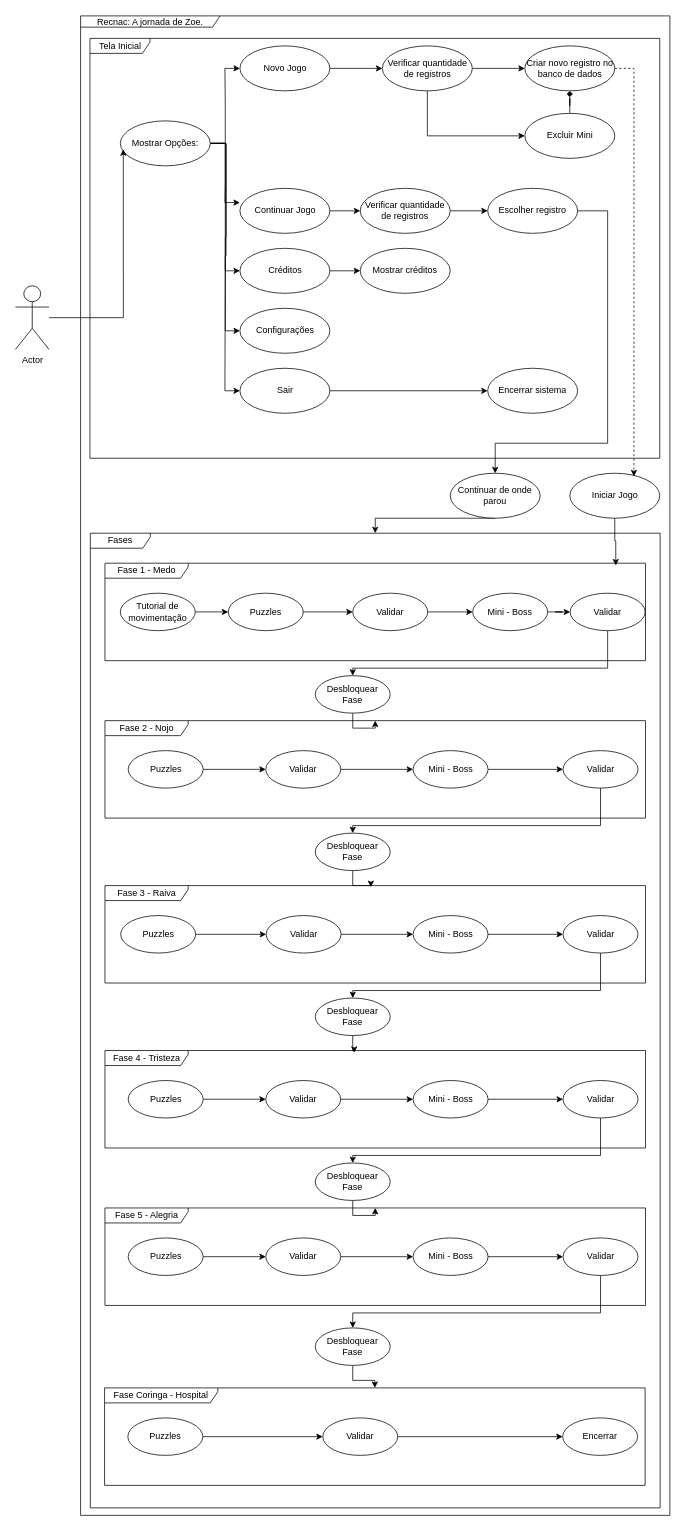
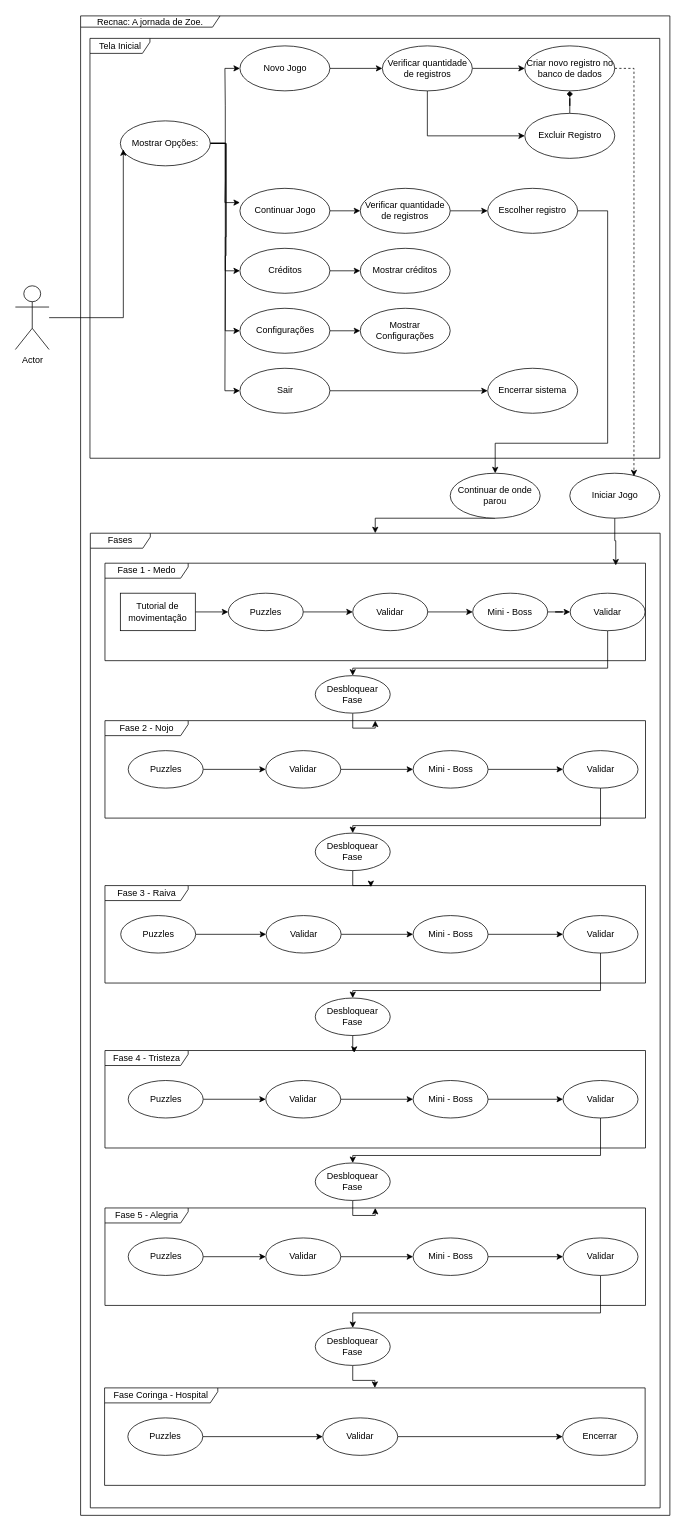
  <mxCell id="0" />
  <mxCell id="1" parent="0" />
  <mxCell id="2" value="Recnac: A jornada de Zoe." style="shape=umlFrame;whiteSpace=wrap;html=1;pointerEvents=0;width=186;height=15;" vertex="1" parent="1"><mxGeometry x="107" y="20" width="786" height="2000" as="geometry" /></mxCell>
  <mxCell id="3" value="Actor" style="shape=umlActor;verticalLabelPosition=bottom;verticalAlign=top;html=1;" vertex="1" parent="1"><mxGeometry x="20" y="380" width="45" height="85" as="geometry" /></mxCell>
  <mxCell id="4" style="edgeStyle=orthogonalEdgeStyle;rounded=0;orthogonalLoop=1;jettySize=auto;html=1;entryX=0;entryY=0.5;entryDx=0;entryDy=0;" edge="1" parent="1" source="8" target="76"><mxGeometry relative="1" as="geometry" /></mxCell>
  <mxCell id="5" style="edgeStyle=orthogonalEdgeStyle;rounded=0;orthogonalLoop=1;jettySize=auto;html=1;entryX=0;entryY=0.5;entryDx=0;entryDy=0;" edge="1" parent="1" source="8" target="80"><mxGeometry relative="1" as="geometry"><Array as="points"><mxPoint x="301" y="190" /><mxPoint x="301" y="340" /><mxPoint x="300" y="340" /><mxPoint x="300" y="360" /></Array></mxGeometry></mxCell>
  <mxCell id="6" style="edgeStyle=orthogonalEdgeStyle;rounded=0;orthogonalLoop=1;jettySize=auto;html=1;entryX=0;entryY=0.5;entryDx=0;entryDy=0;" edge="1" parent="1" source="8" target="82"><mxGeometry relative="1" as="geometry"><Array as="points"><mxPoint x="301" y="190" /><mxPoint x="301" y="315" /><mxPoint x="300" y="315" /><mxPoint x="300" y="440" /></Array></mxGeometry></mxCell>
  <mxCell id="7" style="edgeStyle=orthogonalEdgeStyle;rounded=0;orthogonalLoop=1;jettySize=auto;html=1;entryX=0;entryY=0.5;entryDx=0;entryDy=0;" edge="1" parent="1" source="8" target="96"><mxGeometry relative="1" as="geometry" /></mxCell>
  <mxCell id="8" value="Mostrar Opções:" style="ellipse;whiteSpace=wrap;html=1;" vertex="1" parent="1"><mxGeometry x="160" y="160" width="120" height="60" as="geometry" /></mxCell>
  <mxCell id="9" value="Tela Inicial" style="shape=umlFrame;whiteSpace=wrap;html=1;pointerEvents=0;width=80;height=20;" vertex="1" parent="1"><mxGeometry x="119.5" y="50" width="760" height="560" as="geometry" /></mxCell>
  <mxCell id="10" value="Fases" style="shape=umlFrame;whiteSpace=wrap;html=1;pointerEvents=0;width=80;height=20;" vertex="1" parent="1"><mxGeometry x="120" y="710" width="760" height="1300" as="geometry" /></mxCell>
  <mxCell id="11" value="Fase 1 - Medo" style="shape=umlFrame;whiteSpace=wrap;html=1;pointerEvents=0;width=111;height=20;" vertex="1" parent="1"><mxGeometry x="139.5" y="750" width="721" height="130" as="geometry" /></mxCell>
  <mxCell id="12" style="edgeStyle=orthogonalEdgeStyle;rounded=0;orthogonalLoop=1;jettySize=auto;html=1;entryX=0;entryY=0.5;entryDx=0;entryDy=0;" edge="1" parent="1" source="13" target="17"><mxGeometry relative="1" as="geometry" /></mxCell>
- <mxCell id="13" value="Tutorial de movimentação" style="ellipse;whiteSpace=wrap;html=1;" vertex="1" parent="1"><mxGeometry x="160" y="790" width="100" height="50" as="geometry" /></mxCell>
+ <mxCell id="13" value="Tutorial de movimentação" style="whiteSpace=wrap;html=1;rounded=0;" vertex="1" parent="1"><mxGeometry x="160" y="790" width="100" height="50" as="geometry" /></mxCell>
  <mxCell id="14" style="edgeStyle=orthogonalEdgeStyle;rounded=0;orthogonalLoop=1;jettySize=auto;html=1;entryX=0;entryY=0.5;entryDx=0;entryDy=0;" edge="1" parent="1" source="15" target="21"><mxGeometry relative="1" as="geometry" /></mxCell>
  <mxCell id="15" value="Mini - Boss" style="ellipse;whiteSpace=wrap;html=1;" vertex="1" parent="1"><mxGeometry x="630" y="790" width="100" height="50" as="geometry" /></mxCell>
  <mxCell id="16" style="edgeStyle=orthogonalEdgeStyle;rounded=0;orthogonalLoop=1;jettySize=auto;html=1;entryX=0;entryY=0.5;entryDx=0;entryDy=0;" edge="1" parent="1" source="17" target="19"><mxGeometry relative="1" as="geometry" /></mxCell>
  <mxCell id="17" value="Puzzles" style="ellipse;whiteSpace=wrap;html=1;" vertex="1" parent="1"><mxGeometry x="304" y="790" width="100" height="50" as="geometry" /></mxCell>
  <mxCell id="18" style="edgeStyle=orthogonalEdgeStyle;rounded=0;orthogonalLoop=1;jettySize=auto;html=1;entryX=0;entryY=0.5;entryDx=0;entryDy=0;" edge="1" parent="1" source="19" target="15"><mxGeometry relative="1" as="geometry" /></mxCell>
  <mxCell id="19" value="Validar" style="ellipse;whiteSpace=wrap;html=1;" vertex="1" parent="1"><mxGeometry x="470" y="790" width="100" height="50" as="geometry" /></mxCell>
  <mxCell id="20" style="edgeStyle=orthogonalEdgeStyle;rounded=0;orthogonalLoop=1;jettySize=auto;html=1;entryX=0.5;entryY=0;entryDx=0;entryDy=0;" edge="1" parent="1" source="21" target="59"><mxGeometry relative="1" as="geometry"><Array as="points"><mxPoint x="810" y="890" /><mxPoint x="470" y="890" /></Array></mxGeometry></mxCell>
  <mxCell id="21" value="Validar" style="ellipse;whiteSpace=wrap;html=1;" vertex="1" parent="1"><mxGeometry x="760" y="790" width="100" height="50" as="geometry" /></mxCell>
  <mxCell id="22" value="Fase 2 - Nojo" style="shape=umlFrame;whiteSpace=wrap;html=1;pointerEvents=0;width=111;height=20;" vertex="1" parent="1"><mxGeometry x="139.5" y="960" width="721" height="130" as="geometry" /></mxCell>
  <mxCell id="23" style="edgeStyle=orthogonalEdgeStyle;rounded=0;orthogonalLoop=1;jettySize=auto;html=1;entryX=0;entryY=0.5;entryDx=0;entryDy=0;" edge="1" source="24" target="30" parent="1"><mxGeometry relative="1" as="geometry" /></mxCell>
  <mxCell id="24" value="Mini - Boss" style="ellipse;whiteSpace=wrap;html=1;" vertex="1" parent="1"><mxGeometry x="550.5" y="1000" width="100" height="50" as="geometry" /></mxCell>
  <mxCell id="25" style="edgeStyle=orthogonalEdgeStyle;rounded=0;orthogonalLoop=1;jettySize=auto;html=1;entryX=0;entryY=0.5;entryDx=0;entryDy=0;" edge="1" source="26" target="28" parent="1"><mxGeometry relative="1" as="geometry" /></mxCell>
  <mxCell id="26" value="Puzzles" style="ellipse;whiteSpace=wrap;html=1;" vertex="1" parent="1"><mxGeometry x="170.5" y="1000" width="100" height="50" as="geometry" /></mxCell>
  <mxCell id="27" style="edgeStyle=orthogonalEdgeStyle;rounded=0;orthogonalLoop=1;jettySize=auto;html=1;entryX=0;entryY=0.5;entryDx=0;entryDy=0;" edge="1" source="28" target="24" parent="1"><mxGeometry relative="1" as="geometry" /></mxCell>
  <mxCell id="28" value="Validar" style="ellipse;whiteSpace=wrap;html=1;" vertex="1" parent="1"><mxGeometry x="354" y="1000" width="100" height="50" as="geometry" /></mxCell>
  <mxCell id="29" style="edgeStyle=orthogonalEdgeStyle;rounded=0;orthogonalLoop=1;jettySize=auto;html=1;entryX=0.5;entryY=0;entryDx=0;entryDy=0;" edge="1" parent="1" source="30" target="60"><mxGeometry relative="1" as="geometry"><Array as="points"><mxPoint x="801" y="1100" /><mxPoint x="470" y="1100" /></Array></mxGeometry></mxCell>
  <mxCell id="30" value="Validar" style="ellipse;whiteSpace=wrap;html=1;" vertex="1" parent="1"><mxGeometry x="750.5" y="1000" width="100" height="50" as="geometry" /></mxCell>
  <mxCell id="31" value="Fase 3 - Raiva" style="shape=umlFrame;whiteSpace=wrap;html=1;pointerEvents=0;width=111;height=20;" vertex="1" parent="1"><mxGeometry x="139.5" y="1180" width="721" height="130" as="geometry" /></mxCell>
  <mxCell id="32" style="edgeStyle=orthogonalEdgeStyle;rounded=0;orthogonalLoop=1;jettySize=auto;html=1;entryX=0;entryY=0.5;entryDx=0;entryDy=0;" edge="1" source="33" target="39" parent="1"><mxGeometry relative="1" as="geometry" /></mxCell>
  <mxCell id="33" value="Mini - Boss" style="ellipse;whiteSpace=wrap;html=1;" vertex="1" parent="1"><mxGeometry x="550.5" y="1220" width="100" height="50" as="geometry" /></mxCell>
  <mxCell id="34" style="edgeStyle=orthogonalEdgeStyle;rounded=0;orthogonalLoop=1;jettySize=auto;html=1;entryX=0;entryY=0.5;entryDx=0;entryDy=0;" edge="1" source="35" target="37" parent="1"><mxGeometry relative="1" as="geometry" /></mxCell>
  <mxCell id="35" value="Puzzles" style="ellipse;whiteSpace=wrap;html=1;" vertex="1" parent="1"><mxGeometry x="160.5" y="1220" width="100" height="50" as="geometry" /></mxCell>
  <mxCell id="36" style="edgeStyle=orthogonalEdgeStyle;rounded=0;orthogonalLoop=1;jettySize=auto;html=1;entryX=0;entryY=0.5;entryDx=0;entryDy=0;" edge="1" source="37" target="33" parent="1"><mxGeometry relative="1" as="geometry" /></mxCell>
  <mxCell id="37" value="Validar" style="ellipse;whiteSpace=wrap;html=1;" vertex="1" parent="1"><mxGeometry x="354.5" y="1220" width="100" height="50" as="geometry" /></mxCell>
  <mxCell id="38" style="edgeStyle=orthogonalEdgeStyle;rounded=0;orthogonalLoop=1;jettySize=auto;html=1;" edge="1" parent="1" source="39" target="61"><mxGeometry relative="1" as="geometry"><Array as="points"><mxPoint x="801" y="1320" /><mxPoint x="470" y="1320" /></Array></mxGeometry></mxCell>
  <mxCell id="39" value="Validar" style="ellipse;whiteSpace=wrap;html=1;" vertex="1" parent="1"><mxGeometry x="750.5" y="1220" width="100" height="50" as="geometry" /></mxCell>
  <mxCell id="40" value="Fase 4 - Tristeza" style="shape=umlFrame;whiteSpace=wrap;html=1;pointerEvents=0;width=111;height=20;" vertex="1" parent="1"><mxGeometry x="139.5" y="1400" width="721" height="130" as="geometry" /></mxCell>
  <mxCell id="41" style="edgeStyle=orthogonalEdgeStyle;rounded=0;orthogonalLoop=1;jettySize=auto;html=1;entryX=0;entryY=0.5;entryDx=0;entryDy=0;" edge="1" source="42" target="48" parent="1"><mxGeometry relative="1" as="geometry" /></mxCell>
  <mxCell id="42" value="Mini - Boss" style="ellipse;whiteSpace=wrap;html=1;" vertex="1" parent="1"><mxGeometry x="550.5" y="1440" width="100" height="50" as="geometry" /></mxCell>
  <mxCell id="43" style="edgeStyle=orthogonalEdgeStyle;rounded=0;orthogonalLoop=1;jettySize=auto;html=1;entryX=0;entryY=0.5;entryDx=0;entryDy=0;" edge="1" source="44" target="46" parent="1"><mxGeometry relative="1" as="geometry" /></mxCell>
  <mxCell id="44" value="Puzzles" style="ellipse;whiteSpace=wrap;html=1;" vertex="1" parent="1"><mxGeometry x="170.5" y="1440" width="100" height="50" as="geometry" /></mxCell>
  <mxCell id="45" style="edgeStyle=orthogonalEdgeStyle;rounded=0;orthogonalLoop=1;jettySize=auto;html=1;entryX=0;entryY=0.5;entryDx=0;entryDy=0;" edge="1" source="46" target="42" parent="1"><mxGeometry relative="1" as="geometry" /></mxCell>
  <mxCell id="46" value="Validar" style="ellipse;whiteSpace=wrap;html=1;" vertex="1" parent="1"><mxGeometry x="354" y="1440" width="100" height="50" as="geometry" /></mxCell>
  <mxCell id="47" style="edgeStyle=orthogonalEdgeStyle;rounded=0;orthogonalLoop=1;jettySize=auto;html=1;" edge="1" parent="1" source="48" target="63"><mxGeometry relative="1" as="geometry"><Array as="points"><mxPoint x="801" y="1540" /></Array></mxGeometry></mxCell>
  <mxCell id="48" value="Validar" style="ellipse;whiteSpace=wrap;html=1;" vertex="1" parent="1"><mxGeometry x="750.5" y="1440" width="100" height="50" as="geometry" /></mxCell>
  <mxCell id="49" value="Fase 5 - Alegria" style="shape=umlFrame;whiteSpace=wrap;html=1;pointerEvents=0;width=111;height=20;" vertex="1" parent="1"><mxGeometry x="139.5" y="1610" width="721" height="130" as="geometry" /></mxCell>
  <mxCell id="50" style="edgeStyle=orthogonalEdgeStyle;rounded=0;orthogonalLoop=1;jettySize=auto;html=1;entryX=0;entryY=0.5;entryDx=0;entryDy=0;" edge="1" source="51" target="57" parent="1"><mxGeometry relative="1" as="geometry" /></mxCell>
  <mxCell id="51" value="Mini - Boss" style="ellipse;whiteSpace=wrap;html=1;" vertex="1" parent="1"><mxGeometry x="550.5" y="1650" width="100" height="50" as="geometry" /></mxCell>
  <mxCell id="52" style="edgeStyle=orthogonalEdgeStyle;rounded=0;orthogonalLoop=1;jettySize=auto;html=1;entryX=0;entryY=0.5;entryDx=0;entryDy=0;" edge="1" source="53" target="55" parent="1"><mxGeometry relative="1" as="geometry" /></mxCell>
  <mxCell id="53" value="Puzzles" style="ellipse;whiteSpace=wrap;html=1;" vertex="1" parent="1"><mxGeometry x="170.5" y="1650" width="100" height="50" as="geometry" /></mxCell>
  <mxCell id="54" style="edgeStyle=orthogonalEdgeStyle;rounded=0;orthogonalLoop=1;jettySize=auto;html=1;entryX=0;entryY=0.5;entryDx=0;entryDy=0;" edge="1" source="55" target="51" parent="1"><mxGeometry relative="1" as="geometry" /></mxCell>
  <mxCell id="55" value="Validar" style="ellipse;whiteSpace=wrap;html=1;" vertex="1" parent="1"><mxGeometry x="354" y="1650" width="100" height="50" as="geometry" /></mxCell>
  <mxCell id="56" style="edgeStyle=orthogonalEdgeStyle;rounded=0;orthogonalLoop=1;jettySize=auto;html=1;entryX=0.5;entryY=0;entryDx=0;entryDy=0;" edge="1" parent="1" source="57" target="65"><mxGeometry relative="1" as="geometry"><Array as="points"><mxPoint x="801" y="1750" /><mxPoint x="470" y="1750" /></Array></mxGeometry></mxCell>
  <mxCell id="57" value="Validar" style="ellipse;whiteSpace=wrap;html=1;" vertex="1" parent="1"><mxGeometry x="750.5" y="1650" width="100" height="50" as="geometry" /></mxCell>
  <mxCell id="58" style="edgeStyle=orthogonalEdgeStyle;rounded=0;orthogonalLoop=1;jettySize=auto;html=1;" edge="1" parent="1" source="59" target="22"><mxGeometry relative="1" as="geometry" /></mxCell>
  <mxCell id="59" value="Desbloquear Fase" style="ellipse;whiteSpace=wrap;html=1;" vertex="1" parent="1"><mxGeometry x="420" y="900" width="100" height="50" as="geometry" /></mxCell>
  <mxCell id="60" value="Desbloquear Fase" style="ellipse;whiteSpace=wrap;html=1;" vertex="1" parent="1"><mxGeometry x="420" y="1110" width="100" height="50" as="geometry" /></mxCell>
  <mxCell id="61" value="Desbloquear Fase" style="ellipse;whiteSpace=wrap;html=1;" vertex="1" parent="1"><mxGeometry x="420" y="1330" width="100" height="50" as="geometry" /></mxCell>
  <mxCell id="62" style="edgeStyle=orthogonalEdgeStyle;rounded=0;orthogonalLoop=1;jettySize=auto;html=1;" edge="1" parent="1" source="63" target="49"><mxGeometry relative="1" as="geometry" /></mxCell>
  <mxCell id="63" value="Desbloquear Fase" style="ellipse;whiteSpace=wrap;html=1;" vertex="1" parent="1"><mxGeometry x="420" y="1550" width="100" height="50" as="geometry" /></mxCell>
  <mxCell id="64" style="edgeStyle=orthogonalEdgeStyle;rounded=0;orthogonalLoop=1;jettySize=auto;html=1;" edge="1" parent="1" source="65" target="68"><mxGeometry relative="1" as="geometry" /></mxCell>
  <mxCell id="65" value="Desbloquear Fase" style="ellipse;whiteSpace=wrap;html=1;" vertex="1" parent="1"><mxGeometry x="420" y="1770" width="100" height="50" as="geometry" /></mxCell>
  <mxCell id="66" style="edgeStyle=orthogonalEdgeStyle;rounded=0;orthogonalLoop=1;jettySize=auto;html=1;entryX=0.492;entryY=0.015;entryDx=0;entryDy=0;entryPerimeter=0;" edge="1" parent="1" source="60" target="31"><mxGeometry relative="1" as="geometry" /></mxCell>
  <mxCell id="67" style="edgeStyle=orthogonalEdgeStyle;rounded=0;orthogonalLoop=1;jettySize=auto;html=1;entryX=0.461;entryY=0.023;entryDx=0;entryDy=0;entryPerimeter=0;" edge="1" parent="1" source="61" target="40"><mxGeometry relative="1" as="geometry" /></mxCell>
  <mxCell id="68" value="Fase Coringa - Hospital" style="shape=umlFrame;whiteSpace=wrap;html=1;pointerEvents=0;width=151;height=20;" vertex="1" parent="1"><mxGeometry x="139" y="1850" width="721" height="130" as="geometry" /></mxCell>
  <mxCell id="69" style="edgeStyle=orthogonalEdgeStyle;rounded=0;orthogonalLoop=1;jettySize=auto;html=1;entryX=0;entryY=0.5;entryDx=0;entryDy=0;exitX=1;exitY=0.5;exitDx=0;exitDy=0;" edge="1" source="72" target="73" parent="1"><mxGeometry relative="1" as="geometry"><mxPoint x="650" y="1915" as="sourcePoint" /></mxGeometry></mxCell>
  <mxCell id="70" style="edgeStyle=orthogonalEdgeStyle;rounded=0;orthogonalLoop=1;jettySize=auto;html=1;entryX=0;entryY=0.5;entryDx=0;entryDy=0;" edge="1" source="71" target="72" parent="1"><mxGeometry relative="1" as="geometry" /></mxCell>
  <mxCell id="71" value="Puzzles" style="ellipse;whiteSpace=wrap;html=1;" vertex="1" parent="1"><mxGeometry x="170" y="1890" width="100" height="50" as="geometry" /></mxCell>
  <mxCell id="72" value="Validar" style="ellipse;whiteSpace=wrap;html=1;" vertex="1" parent="1"><mxGeometry x="430" y="1890" width="100" height="50" as="geometry" /></mxCell>
  <mxCell id="73" value="Encerrar" style="ellipse;whiteSpace=wrap;html=1;" vertex="1" parent="1"><mxGeometry x="750" y="1890" width="100" height="50" as="geometry" /></mxCell>
  <mxCell id="74" style="edgeStyle=orthogonalEdgeStyle;rounded=0;orthogonalLoop=1;jettySize=auto;html=1;entryX=0.033;entryY=0.633;entryDx=0;entryDy=0;entryPerimeter=0;" edge="1" parent="1" source="3" target="8"><mxGeometry relative="1" as="geometry" /></mxCell>
  <mxCell id="75" style="edgeStyle=orthogonalEdgeStyle;rounded=0;orthogonalLoop=1;jettySize=auto;html=1;entryX=0;entryY=0.5;entryDx=0;entryDy=0;" edge="1" parent="1" source="76" target="87"><mxGeometry relative="1" as="geometry" /></mxCell>
  <mxCell id="76" value="Novo Jogo" style="ellipse;whiteSpace=wrap;html=1;" vertex="1" parent="1"><mxGeometry x="319.5" y="60" width="120" height="60" as="geometry" /></mxCell>
  <mxCell id="77" style="edgeStyle=orthogonalEdgeStyle;rounded=0;orthogonalLoop=1;jettySize=auto;html=1;entryX=0;entryY=0.5;entryDx=0;entryDy=0;" edge="1" parent="1" source="78" target="91"><mxGeometry relative="1" as="geometry" /></mxCell>
  <mxCell id="78" value="Continuar Jogo" style="ellipse;whiteSpace=wrap;html=1;" vertex="1" parent="1"><mxGeometry x="319.5" y="250" width="120" height="60" as="geometry" /></mxCell>
  <mxCell id="79" style="edgeStyle=orthogonalEdgeStyle;rounded=0;orthogonalLoop=1;jettySize=auto;html=1;entryX=0;entryY=0.5;entryDx=0;entryDy=0;" edge="1" parent="1" source="80" target="94"><mxGeometry relative="1" as="geometry" /></mxCell>
  <mxCell id="80" value="Créditos" style="ellipse;whiteSpace=wrap;html=1;" vertex="1" parent="1"><mxGeometry x="319.5" y="330" width="120" height="60" as="geometry" /></mxCell>
+ <mxCell id="81" style="edgeStyle=orthogonalEdgeStyle;rounded=0;orthogonalLoop=1;jettySize=auto;html=1;entryX=0;entryY=0.5;entryDx=0;entryDy=0;" edge="1" parent="1" source="82" target="98"><mxGeometry relative="1" as="geometry" /></mxCell>
  <mxCell id="82" value="Configurações" style="ellipse;whiteSpace=wrap;html=1;" vertex="1" parent="1"><mxGeometry x="319.5" y="410" width="120" height="60" as="geometry" /></mxCell>
  <mxCell id="83" style="edgeStyle=orthogonalEdgeStyle;rounded=0;orthogonalLoop=1;jettySize=auto;html=1;entryX=0;entryY=0.317;entryDx=0;entryDy=0;entryPerimeter=0;" edge="1" parent="1" source="8" target="78"><mxGeometry relative="1" as="geometry" /></mxCell>
  <mxCell id="84" value="Criar novo registro no banco de dados" style="ellipse;whiteSpace=wrap;html=1;" vertex="1" parent="1"><mxGeometry x="699.5" y="60" width="120" height="60" as="geometry" /></mxCell>
  <mxCell id="85" style="edgeStyle=orthogonalEdgeStyle;rounded=0;orthogonalLoop=1;jettySize=auto;html=1;" edge="1" parent="1" source="87" target="84"><mxGeometry relative="1" as="geometry" /></mxCell>
  <mxCell id="86" style="edgeStyle=orthogonalEdgeStyle;rounded=0;orthogonalLoop=1;jettySize=auto;html=1;entryX=0;entryY=0.5;entryDx=0;entryDy=0;" edge="1" parent="1" source="87" target="89"><mxGeometry relative="1" as="geometry"><Array as="points"><mxPoint x="569.5" y="180" /></Array></mxGeometry></mxCell>
  <mxCell id="87" value="Verificar quantidade de registros" style="ellipse;whiteSpace=wrap;html=1;" vertex="1" parent="1"><mxGeometry x="509.5" y="60" width="120" height="60" as="geometry" /></mxCell>
  <mxCell id="88" style="edgeStyle=orthogonalEdgeStyle;rounded=0;orthogonalLoop=1;jettySize=auto;html=1;entryX=0.5;entryY=1;entryDx=0;entryDy=0;endArrow=diamond;" edge="1" parent="1" source="89" target="84"><mxGeometry relative="1" as="geometry" /></mxCell>
- <mxCell id="89" value="Excluir Mini" style="ellipse;whiteSpace=wrap;html=1;" vertex="1" parent="1"><mxGeometry x="699.5" y="150" width="120" height="60" as="geometry" /></mxCell>
+ <mxCell id="89" value="Excluir Registro" style="ellipse;whiteSpace=wrap;html=1;" vertex="1" parent="1"><mxGeometry x="699.5" y="150" width="120" height="60" as="geometry" /></mxCell>
  <mxCell id="90" style="edgeStyle=orthogonalEdgeStyle;rounded=0;orthogonalLoop=1;jettySize=auto;html=1;entryX=0;entryY=0.5;entryDx=0;entryDy=0;" edge="1" parent="1" source="91" target="93"><mxGeometry relative="1" as="geometry" /></mxCell>
  <mxCell id="91" value="Verificar quantidade de registros" style="ellipse;whiteSpace=wrap;html=1;" vertex="1" parent="1"><mxGeometry x="480" y="250" width="120" height="60" as="geometry" /></mxCell>
  <mxCell id="92" style="edgeStyle=orthogonalEdgeStyle;rounded=0;orthogonalLoop=1;jettySize=auto;html=1;entryX=0.5;entryY=0;entryDx=0;entryDy=0;" edge="1" parent="1" source="93" target="101"><mxGeometry relative="1" as="geometry"><Array as="points"><mxPoint x="810" y="280" /><mxPoint x="810" y="590" /><mxPoint x="660" y="590" /></Array></mxGeometry></mxCell>
  <mxCell id="93" value="Escolher registro" style="ellipse;whiteSpace=wrap;html=1;" vertex="1" parent="1"><mxGeometry x="650" y="250" width="120" height="60" as="geometry" /></mxCell>
  <mxCell id="94" value="Mostrar créditos" style="ellipse;whiteSpace=wrap;html=1;" vertex="1" parent="1"><mxGeometry x="480" y="330" width="120" height="60" as="geometry" /></mxCell>
  <mxCell id="95" style="edgeStyle=orthogonalEdgeStyle;rounded=0;orthogonalLoop=1;jettySize=auto;html=1;entryX=0;entryY=0.5;entryDx=0;entryDy=0;" edge="1" parent="1" source="96" target="97"><mxGeometry relative="1" as="geometry" /></mxCell>
  <mxCell id="96" value="Sair" style="ellipse;whiteSpace=wrap;html=1;" vertex="1" parent="1"><mxGeometry x="319.5" y="490" width="120" height="60" as="geometry" /></mxCell>
  <mxCell id="97" value="Encerrar sistema" style="ellipse;whiteSpace=wrap;html=1;" vertex="1" parent="1"><mxGeometry x="650" y="490" width="120" height="60" as="geometry" /></mxCell>
+ <mxCell id="98" value="Mostrar Configurações" style="ellipse;whiteSpace=wrap;html=1;" vertex="1" parent="1"><mxGeometry x="480" y="410" width="120" height="60" as="geometry" /></mxCell>
  <mxCell id="99" value="Iniciar Jogo" style="ellipse;whiteSpace=wrap;html=1;" vertex="1" parent="1"><mxGeometry x="759.5" y="630" width="120" height="60" as="geometry" /></mxCell>
  <mxCell id="100" style="edgeStyle=orthogonalEdgeStyle;rounded=0;orthogonalLoop=1;jettySize=auto;html=1;" edge="1" parent="1" source="101" target="10"><mxGeometry relative="1" as="geometry"><Array as="points"><mxPoint x="500" y="690" /></Array></mxGeometry></mxCell>
  <mxCell id="101" value="Continuar de onde parou" style="ellipse;whiteSpace=wrap;html=1;" vertex="1" parent="1"><mxGeometry x="600" y="630" width="120" height="60" as="geometry" /></mxCell>
  <mxCell id="102" style="edgeStyle=orthogonalEdgeStyle;rounded=0;orthogonalLoop=1;jettySize=auto;html=1;entryX=0.713;entryY=0.067;entryDx=0;entryDy=0;entryPerimeter=0;dashed=1;" edge="1" parent="1" source="84" target="99"><mxGeometry relative="1" as="geometry"><Array as="points"><mxPoint x="845" y="90" /></Array></mxGeometry></mxCell>
  <mxCell id="103" style="edgeStyle=orthogonalEdgeStyle;rounded=0;orthogonalLoop=1;jettySize=auto;html=1;entryX=0.945;entryY=0.023;entryDx=0;entryDy=0;entryPerimeter=0;" edge="1" parent="1" source="99" target="11"><mxGeometry relative="1" as="geometry" /></mxCell>
